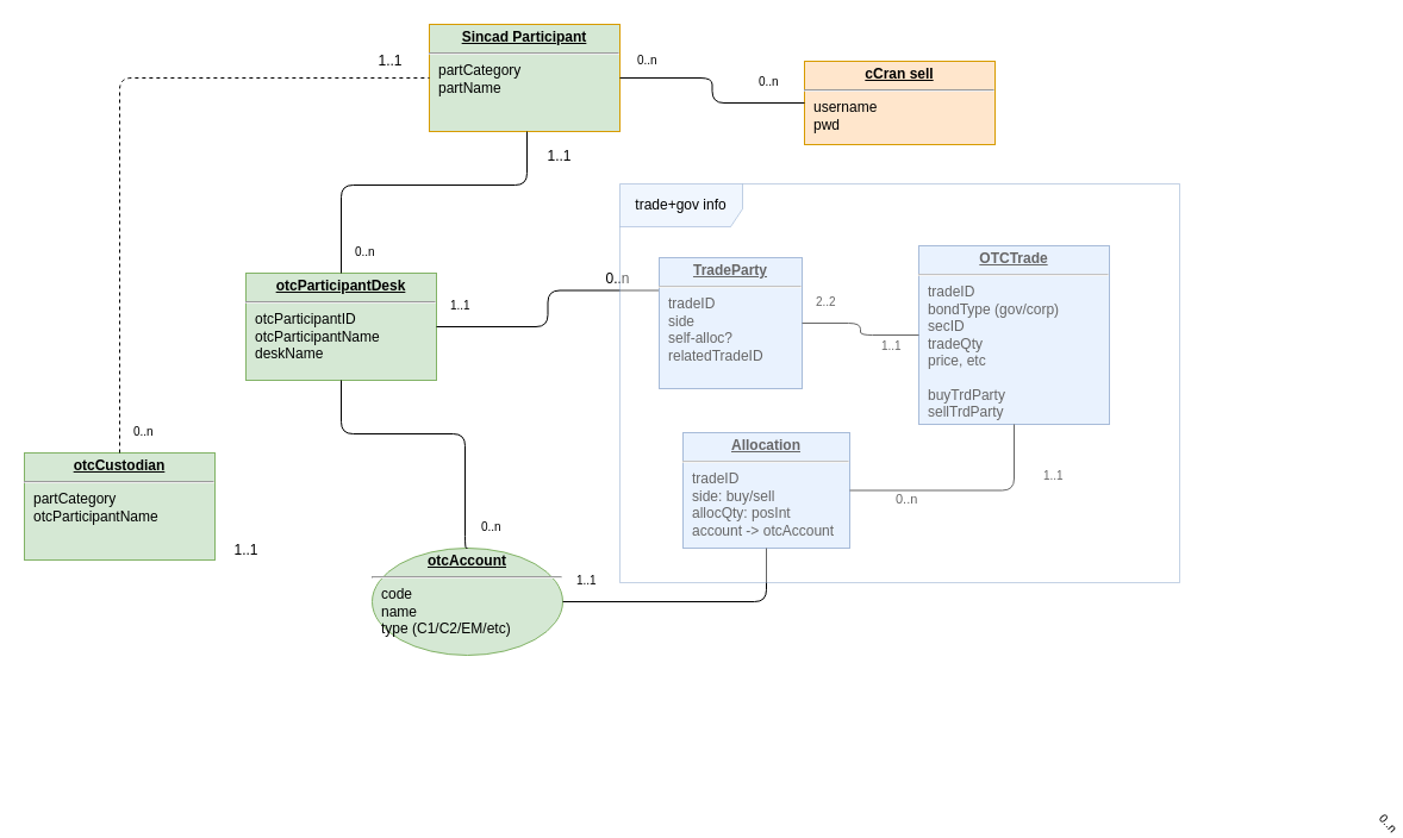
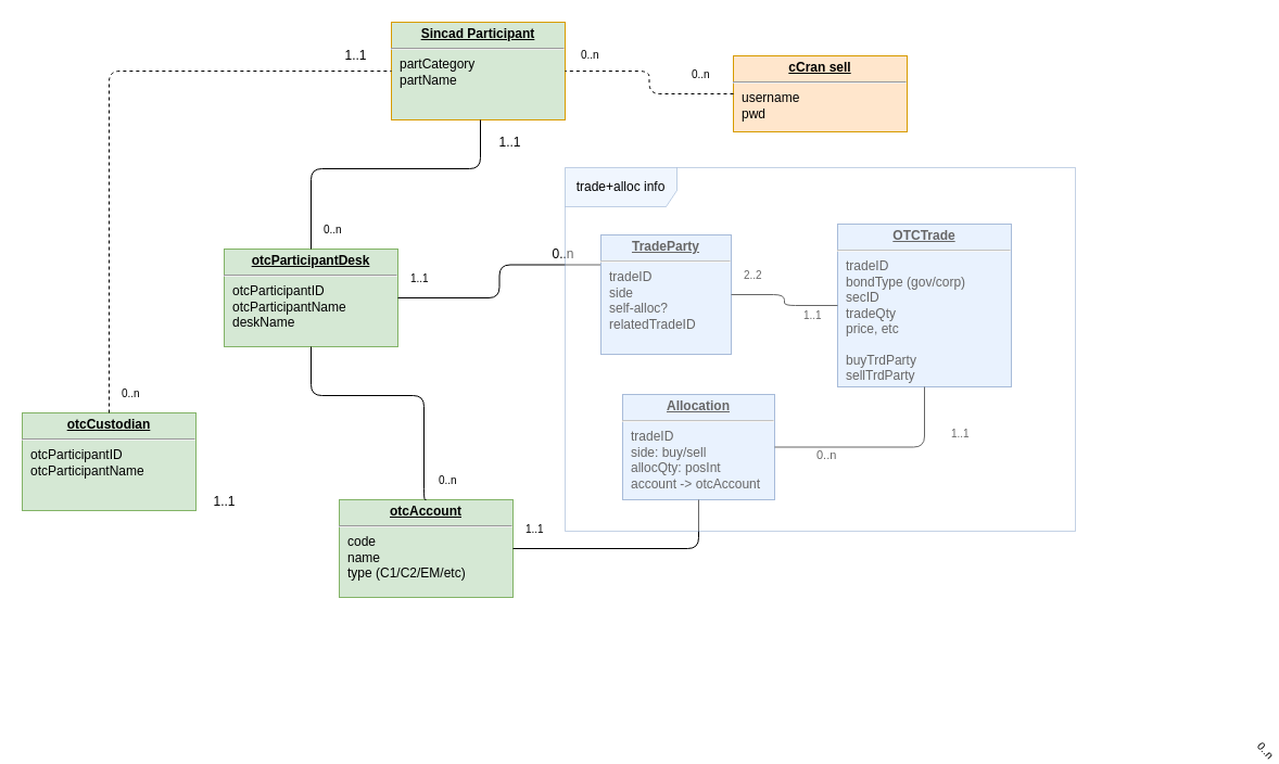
  <mxCell id="0" />
  <mxCell id="1" parent="0" />
  <mxCell id="2" value="&lt;p style=&quot;margin: 0px ; margin-top: 4px ; text-align: center ; text-decoration: underline&quot;&gt;&lt;b&gt;Sincad Participant&lt;/b&gt;&lt;/p&gt;&lt;hr&gt;&lt;p style=&quot;margin: 0px ; margin-left: 8px&quot;&gt;partCategory&lt;br&gt;partName&lt;br&gt;&lt;/p&gt;" style="verticalAlign=top;align=left;overflow=fill;fontSize=12;fontFamily=Helvetica;html=1;fillColor=#d5e8d4;strokeColor=#d79b00;" parent="1" vertex="1"><mxGeometry x="360" y="20" width="160" height="90" as="geometry" /></mxCell>
  <mxCell id="3" value="&lt;p style=&quot;margin: 0px ; margin-top: 4px ; text-align: center ; text-decoration: underline&quot;&gt;&lt;b&gt;otcParticipantDesk&lt;/b&gt;&lt;/p&gt;&lt;hr&gt;&lt;p style=&quot;margin: 0px ; margin-left: 8px&quot;&gt;otcParticipantID&lt;br&gt;otcParticipantName&lt;br&gt;deskName&lt;/p&gt;" style="verticalAlign=top;align=left;overflow=fill;fontSize=12;fontFamily=Helvetica;html=1;fillColor=#d5e8d4;strokeColor=#82b366;" parent="1" vertex="1"><mxGeometry x="206" y="229" width="160" height="90" as="geometry" /></mxCell>
- <mxCell id="4" value="&lt;p style=&quot;margin: 0px ; margin-top: 4px ; text-align: center ; text-decoration: underline&quot;&gt;&lt;b&gt;otcAccount&lt;/b&gt;&lt;/p&gt;&lt;hr&gt;&lt;p style=&quot;margin: 0px ; margin-left: 8px&quot;&gt;code&lt;br&gt;name&lt;/p&gt;&lt;p style=&quot;margin: 0px ; margin-left: 8px&quot;&gt;type (C1/C2/EM/etc)&lt;/p&gt;" style="ellipse;verticalAlign=top;align=left;overflow=fill;fontSize=12;fontFamily=Helvetica;html=1;fillColor=#d5e8d4;strokeColor=#82b366;" parent="1" vertex="1"><mxGeometry x="312" y="460" width="160" height="90" as="geometry" /></mxCell>
+ <mxCell id="4" value="&lt;p style=&quot;margin: 0px ; margin-top: 4px ; text-align: center ; text-decoration: underline&quot;&gt;&lt;b&gt;otcAccount&lt;/b&gt;&lt;/p&gt;&lt;hr&gt;&lt;p style=&quot;margin: 0px ; margin-left: 8px&quot;&gt;code&lt;br&gt;name&lt;/p&gt;&lt;p style=&quot;margin: 0px ; margin-left: 8px&quot;&gt;type (C1/C2/EM/etc)&lt;/p&gt;" style="verticalAlign=top;align=left;overflow=fill;fontSize=12;fontFamily=Helvetica;html=1;fillColor=#d5e8d4;strokeColor=#82b366;" parent="1" vertex="1"><mxGeometry x="312" y="460" width="160" height="90" as="geometry" /></mxCell>
  <mxCell id="5" value="" style="endArrow=none;html=1;startArrow=none;startFill=0;edgeStyle=orthogonalEdgeStyle;exitX=0.5;exitY=0;exitDx=0;exitDy=0;endFill=0;" parent="1" source="4" target="3" edge="1"><mxGeometry relative="1" as="geometry"><mxPoint x="235" y="321" as="sourcePoint" /><mxPoint x="395" y="321" as="targetPoint" /><Array as="points"><mxPoint x="390" y="364" /><mxPoint x="286" y="364" /></Array></mxGeometry></mxCell>
  <mxCell id="6" value="0..n" style="resizable=0;html=1;align=left;verticalAlign=top;labelBackgroundColor=#ffffff;fontSize=10;" parent="5" connectable="0" vertex="1"><mxGeometry x="-1" relative="1" as="geometry"><mxPoint x="10" y="-30" as="offset" /></mxGeometry></mxCell>
  <mxCell id="7" value="" style="resizable=0;html=1;align=right;verticalAlign=top;labelBackgroundColor=#ffffff;fontSize=10;" parent="5" connectable="0" vertex="1"><mxGeometry x="1" relative="1" as="geometry"><mxPoint x="-15.2" y="4.7" as="offset" /></mxGeometry></mxCell>
  <mxCell id="8" value="" style="endArrow=none;html=1;startArrow=none;startFill=0;edgeStyle=orthogonalEdgeStyle;exitX=0.5;exitY=0;exitDx=0;exitDy=0;endFill=0;" parent="1" source="3" target="2" edge="1"><mxGeometry x="-0.286" y="40" relative="1" as="geometry"><mxPoint x="615" y="281" as="sourcePoint" /><mxPoint x="545" y="141" as="targetPoint" /><Array as="points"><mxPoint x="286" y="155" /><mxPoint x="442" y="155" /></Array><mxPoint as="offset" /></mxGeometry></mxCell>
  <mxCell id="9" value="0..n" style="resizable=0;html=1;align=left;verticalAlign=top;labelBackgroundColor=#ffffff;fontSize=10;" parent="8" connectable="0" vertex="1"><mxGeometry x="-1" relative="1" as="geometry"><mxPoint x="10" y="-30" as="offset" /></mxGeometry></mxCell>
  <mxCell id="10" value="" style="resizable=0;html=1;align=right;verticalAlign=top;labelBackgroundColor=#ffffff;fontSize=10;" parent="8" connectable="0" vertex="1"><mxGeometry x="1" relative="1" as="geometry"><mxPoint x="-15.2" y="4.7" as="offset" /></mxGeometry></mxCell>
  <mxCell id="11" value="1..1" style="text;html=1;align=center;verticalAlign=middle;resizable=0;points=[];autosize=1;" parent="1" vertex="1"><mxGeometry x="449" y="121" width="40" height="20" as="geometry" /></mxCell>
  <mxCell id="12" value="" style="endArrow=none;html=1;startArrow=none;startFill=0;edgeStyle=orthogonalEdgeStyle;exitX=1;exitY=0.5;exitDx=0;exitDy=0;endFill=0;entryX=0;entryY=0.25;entryDx=0;entryDy=0;" parent="1" source="3" target="25" edge="1"><mxGeometry relative="1" as="geometry"><mxPoint x="285" y="271" as="sourcePoint" /><mxPoint x="485" y="221" as="targetPoint" /></mxGeometry></mxCell>
  <mxCell id="13" value="1..1" style="resizable=0;html=1;align=left;verticalAlign=top;labelBackgroundColor=#ffffff;fontSize=10;" parent="12" connectable="0" vertex="1"><mxGeometry x="-1" relative="1" as="geometry"><mxPoint x="10" y="-30" as="offset" /></mxGeometry></mxCell>
  <mxCell id="14" value="" style="resizable=0;html=1;align=right;verticalAlign=top;labelBackgroundColor=#ffffff;fontSize=10;" parent="12" connectable="0" vertex="1"><mxGeometry x="1" relative="1" as="geometry"><mxPoint x="-15.2" y="4.7" as="offset" /></mxGeometry></mxCell>
  <mxCell id="15" value="0..n" style="resizable=0;html=1;align=left;verticalAlign=top;labelBackgroundColor=#ffffff;fontSize=10;rotation=48;" parent="1" connectable="0" vertex="1"><mxGeometry x="575" y="476" as="geometry"><mxPoint x="545.331" y="-307.257" as="offset" /></mxGeometry></mxCell>
  <mxCell id="16" value="0..n" style="text;html=1;align=center;verticalAlign=middle;resizable=0;points=[];autosize=1;" parent="1" vertex="1"><mxGeometry x="498" y="224" width="40" height="20" as="geometry" /></mxCell>
- <mxCell id="17" value="&lt;p style=&quot;margin: 0px ; margin-top: 4px ; text-align: center ; text-decoration: underline&quot;&gt;&lt;b&gt;otcCustodian&lt;/b&gt;&lt;/p&gt;&lt;hr&gt;&lt;p style=&quot;margin: 0px ; margin-left: 8px&quot;&gt;partCategory&lt;br&gt;otcParticipantName&lt;br&gt;&lt;br&gt;&lt;/p&gt;" style="verticalAlign=top;align=left;overflow=fill;fontSize=12;fontFamily=Helvetica;html=1;fillColor=#d5e8d4;strokeColor=#82b366;" parent="1" vertex="1"><mxGeometry x="20" y="380" width="160" height="90" as="geometry" /></mxCell>
+ <mxCell id="17" value="&lt;p style=&quot;margin: 0px ; margin-top: 4px ; text-align: center ; text-decoration: underline&quot;&gt;&lt;b&gt;otcCustodian&lt;/b&gt;&lt;/p&gt;&lt;hr&gt;&lt;p style=&quot;margin: 0px ; margin-left: 8px&quot;&gt;otcParticipantID&lt;br&gt;otcParticipantName&lt;br&gt;&lt;br&gt;&lt;/p&gt;" style="verticalAlign=top;align=left;overflow=fill;fontSize=12;fontFamily=Helvetica;html=1;fillColor=#d5e8d4;strokeColor=#82b366;" parent="1" vertex="1"><mxGeometry x="20" y="380" width="160" height="90" as="geometry" /></mxCell>
  <mxCell id="18" value="1..1" style="text;html=1;align=center;verticalAlign=middle;resizable=0;points=[];autosize=1;" parent="1" vertex="1"><mxGeometry x="186" y="452" width="40" height="20" as="geometry" /></mxCell>
  <mxCell id="19" value="&lt;p style=&quot;margin: 0px ; margin-top: 4px ; text-align: center ; text-decoration: underline&quot;&gt;&lt;b&gt;cCran sell&lt;/b&gt;&lt;/p&gt;&lt;hr&gt;&lt;p style=&quot;margin: 0px ; margin-left: 8px&quot;&gt;username&lt;br&gt;pwd&lt;/p&gt;" style="verticalAlign=top;align=left;overflow=fill;fontSize=12;fontFamily=Helvetica;html=1;fillColor=#ffe6cc;strokeColor=#d79b00;" vertex="1" parent="1"><mxGeometry x="675" y="51" width="160" height="70" as="geometry" /></mxCell>
- <mxCell id="20" value="" style="endArrow=none;html=1;startArrow=none;startFill=0;edgeStyle=orthogonalEdgeStyle;exitX=0;exitY=0.5;exitDx=0;exitDy=0;endFill=0;" edge="1" parent="1" source="19" target="2"><mxGeometry relative="1" as="geometry"><mxPoint x="285" y="271" as="sourcePoint" /><mxPoint x="452.2" y="102.17" as="targetPoint" /></mxGeometry></mxCell>
+ <mxCell id="20" value="" style="endArrow=none;html=1;startArrow=none;startFill=0;edgeStyle=orthogonalEdgeStyle;exitX=0;exitY=0.5;exitDx=0;exitDy=0;endFill=0;dashed=1;" edge="1" parent="1" source="19" target="2"><mxGeometry relative="1" as="geometry"><mxPoint x="285" y="271" as="sourcePoint" /><mxPoint x="452.2" y="102.17" as="targetPoint" /></mxGeometry></mxCell>
  <mxCell id="21" value="0..n" style="resizable=0;html=1;align=left;verticalAlign=top;labelBackgroundColor=#ffffff;fontSize=10;" connectable="0" vertex="1" parent="20"><mxGeometry x="-1" relative="1" as="geometry"><mxPoint x="-40" y="-30" as="offset" /></mxGeometry></mxCell>
  <mxCell id="22" value="" style="resizable=0;html=1;align=right;verticalAlign=top;labelBackgroundColor=#ffffff;fontSize=10;" connectable="0" vertex="1" parent="20"><mxGeometry x="1" relative="1" as="geometry"><mxPoint x="-15.2" y="4.7" as="offset" /></mxGeometry></mxCell>
  <mxCell id="23" value="0..n" style="resizable=0;html=1;align=left;verticalAlign=top;labelBackgroundColor=#ffffff;fontSize=10;" connectable="0" vertex="1" parent="1"><mxGeometry x="573" y="68" as="geometry"><mxPoint x="-40" y="-30" as="offset" /></mxGeometry></mxCell>
  <mxCell id="24" value="&lt;p style=&quot;margin: 0px ; margin-top: 4px ; text-align: center ; text-decoration: underline&quot;&gt;&lt;b&gt;OTCTrade&lt;/b&gt;&lt;/p&gt;&lt;hr&gt;&lt;p style=&quot;margin: 0px ; margin-left: 8px&quot;&gt;tradeID&lt;/p&gt;&lt;p style=&quot;margin: 0px ; margin-left: 8px&quot;&gt;bondType (gov/corp)&lt;/p&gt;&lt;p style=&quot;margin: 0px ; margin-left: 8px&quot;&gt;secID&lt;/p&gt;&lt;p style=&quot;margin: 0px ; margin-left: 8px&quot;&gt;tradeQty&lt;/p&gt;&lt;p style=&quot;margin: 0px ; margin-left: 8px&quot;&gt;price, etc&lt;/p&gt;&lt;p style=&quot;margin: 0px ; margin-left: 8px&quot;&gt;&lt;br&gt;&lt;/p&gt;&lt;p style=&quot;margin: 0px ; margin-left: 8px&quot;&gt;buyTrdParty&lt;/p&gt;&lt;p style=&quot;margin: 0px ; margin-left: 8px&quot;&gt;sellTrdParty&lt;/p&gt;" style="verticalAlign=top;align=left;overflow=fill;fontSize=12;fontFamily=Helvetica;html=1;fillColor=#dae8fc;strokeColor=#6c8ebf;" vertex="1" parent="1"><mxGeometry x="771" y="206" width="160" height="150" as="geometry" /></mxCell>
  <mxCell id="25" value="&lt;p style=&quot;margin: 0px ; margin-top: 4px ; text-align: center ; text-decoration: underline&quot;&gt;&lt;b&gt;TradeParty&lt;/b&gt;&lt;/p&gt;&lt;hr&gt;&lt;p style=&quot;margin: 0px ; margin-left: 8px&quot;&gt;tradeID&lt;/p&gt;&lt;p style=&quot;margin: 0px ; margin-left: 8px&quot;&gt;side&lt;/p&gt;&lt;p style=&quot;margin: 0px ; margin-left: 8px&quot;&gt;self-alloc?&lt;/p&gt;&lt;p style=&quot;margin: 0px ; margin-left: 8px&quot;&gt;relatedTradeID&lt;/p&gt;&lt;p style=&quot;margin: 0px ; margin-left: 8px&quot;&gt;&lt;span style=&quot;font-family: monospace ; font-size: 0px&quot;&gt;%3CmxGraphModel%3E%3Croot%3E%3CmxCell%20id%3D%220%22%2F%3E%3CmxCell%20id%3D%221%22%20parent%3D%220%22%2F%3E%3CmxCell%20id%3D%222%22%20value%3D%22%26lt%3Bp%20style%3D%26quot%3Bmargin%3A%200px%20%3B%20margin-top%3A%204px%20%3B%20text-align%3A%20center%20%3B%20text-decoration%3A%20underline%26quot%3B%26gt%3B%26lt%3Bb%26gt%3BTradeSide%26lt%3B%2Fb%26gt%3B%26lt%3B%2Fp%26gt%3B%26lt%3Bhr%26gt%3B%26lt%3Bp%20style%3D%26quot%3Bmargin%3A%200px%20%3B%20margin-left%3A%208px%26quot%3B%26gt%3BtradeID%26lt%3B%2Fp%26gt%3B%26lt%3Bp%20style%3D%26quot%3Bmargin%3A%200px%20%3B%20margin-left%3A%208px%26quot%3B%26gt%3BbondType%20(gov%2Fcorp)%26lt%3B%2Fp%26gt%3B%26lt%3Bp%20style%3D%26quot%3Bmargin%3A%200px%20%3B%20margin-left%3A%208px%26quot%3B%26gt%3BsecID%26lt%3B%2Fp%26gt%3B%26lt%3Bp%20style%3D%26quot%3Bmargin%3A%200px%20%3B%20margin-left%3A%208px%26quot%3B%26gt%3Bquantity%26lt%3B%2Fp%26gt%3B%26lt%3Bp%20style%3D%26quot%3Bmargin%3A%200px%20%3B%20margin-left%3A%208px%26quot%3B%26gt%3Bprice%2C%20etc%26lt%3B%2Fp%26gt%3B%26lt%3Bp%20style%3D%26quot%3Bmargin%3A%200px%20%3B%20margin-left%3A%208px%26quot%3B%26gt%3B%26lt%3Bbr%26gt%3B%26lt%3B%2Fp%26gt%3B%26lt%3Bp%20style%3D%26quot%3Bmargin%3A%200px%20%3B%20margin-left%3A%208px%26quot%3B%26gt%3BrelatedTradeID%26lt%3B%2Fp%26gt%3B%26lt%3Bp%20style%3D%26quot%3Bmargin%3A%200px%20%3B%20margin-left%3A%208px%26quot%3B%26gt%3Bself-alloc%3F%26lt%3B%2Fp%26gt%3B%26lt%3Bp%20style%3D%26quot%3Bmargin%3A%200px%20%3B%20margin-left%3A%208px%26quot%3B%26gt%3B%26lt%3Bbr%26gt%3B%26lt%3B%2Fp%26gt%3B%22%20style%3D%22verticalAlign%3Dtop%3Balign%3Dleft%3Boverflow%3Dfill%3BfontSize%3D12%3BfontFamily%3DHelvetica%3Bhtml%3D1%3BfillColor%3D%23dae8fc%3BstrokeColor%3D%236c8ebf%3B%22%20vertex%3D%221%22%20parent%3D%221%22%3E%3CmxGeometry%20x%3D%22550%22%20y%3D%22220%22%20width%3D%22160%22%20height%3D%22160%22%20as%3D%22geometry%22%2F%3E%3C%2FmxCell%3E%3C%2Froot%3E%3C%2FmxGraphModel%&lt;/span&gt;&lt;/p&gt;" style="verticalAlign=top;align=left;overflow=fill;fontSize=12;fontFamily=Helvetica;html=1;fillColor=#dae8fc;strokeColor=#6c8ebf;" vertex="1" parent="1"><mxGeometry x="553" y="216" width="120" height="110" as="geometry" /></mxCell>
  <mxCell id="26" value="&lt;p style=&quot;margin: 0px ; margin-top: 4px ; text-align: center ; text-decoration: underline&quot;&gt;&lt;b&gt;Allocation&lt;/b&gt;&lt;/p&gt;&lt;hr&gt;&lt;p style=&quot;margin: 0px ; margin-left: 8px&quot;&gt;tradeID&lt;/p&gt;&lt;p style=&quot;margin: 0px ; margin-left: 8px&quot;&gt;side: buy/sell&lt;/p&gt;&lt;p style=&quot;margin: 0px ; margin-left: 8px&quot;&gt;allocQty: posInt&amp;nbsp;&lt;/p&gt;&lt;p style=&quot;margin: 0px ; margin-left: 8px&quot;&gt;account -&amp;gt; otcAccount&lt;/p&gt;" style="verticalAlign=top;align=left;overflow=fill;fontSize=12;fontFamily=Helvetica;html=1;fillColor=#dae8fc;strokeColor=#6c8ebf;" vertex="1" parent="1"><mxGeometry x="573" y="363" width="140" height="97" as="geometry" /></mxCell>
  <mxCell id="27" value="" style="endArrow=none;html=1;startArrow=none;startFill=0;edgeStyle=orthogonalEdgeStyle;exitX=1;exitY=0.5;exitDx=0;exitDy=0;endFill=0;entryX=0;entryY=0.5;entryDx=0;entryDy=0;" edge="1" parent="1" source="25" target="24"><mxGeometry relative="1" as="geometry"><mxPoint x="365" y="316" as="sourcePoint" /><mxPoint x="525" y="258.5" as="targetPoint" /></mxGeometry></mxCell>
  <mxCell id="28" value="2..2" style="resizable=0;html=1;align=left;verticalAlign=top;labelBackgroundColor=#ffffff;fontSize=10;" connectable="0" vertex="1" parent="27"><mxGeometry x="-1" relative="1" as="geometry"><mxPoint x="10" y="-30" as="offset" /></mxGeometry></mxCell>
  <mxCell id="29" value="" style="resizable=0;html=1;align=right;verticalAlign=top;labelBackgroundColor=#ffffff;fontSize=10;" connectable="0" vertex="1" parent="27"><mxGeometry x="1" relative="1" as="geometry"><mxPoint x="-15.2" y="4.7" as="offset" /></mxGeometry></mxCell>
  <mxCell id="30" value="" style="endArrow=none;html=1;startArrow=none;startFill=0;edgeStyle=orthogonalEdgeStyle;exitX=1;exitY=0.5;exitDx=0;exitDy=0;endFill=0;entryX=0.5;entryY=1;entryDx=0;entryDy=0;" edge="1" parent="1" source="26" target="24"><mxGeometry relative="1" as="geometry"><mxPoint x="785" y="402.5" as="sourcePoint" /><mxPoint x="945" y="345" as="targetPoint" /></mxGeometry></mxCell>
  <mxCell id="31" value="1..1" style="resizable=0;html=1;align=left;verticalAlign=top;labelBackgroundColor=#ffffff;fontSize=10;" connectable="0" vertex="1" parent="30"><mxGeometry x="-1" relative="1" as="geometry"><mxPoint x="161" y="-24.5" as="offset" /></mxGeometry></mxCell>
  <mxCell id="32" value="" style="resizable=0;html=1;align=right;verticalAlign=top;labelBackgroundColor=#ffffff;fontSize=10;" connectable="0" vertex="1" parent="30"><mxGeometry x="1" relative="1" as="geometry"><mxPoint x="-15.2" y="4.7" as="offset" /></mxGeometry></mxCell>
  <mxCell id="33" value="" style="endArrow=none;html=1;startArrow=none;startFill=0;edgeStyle=orthogonalEdgeStyle;exitX=1;exitY=0.5;exitDx=0;exitDy=0;endFill=0;entryX=0.5;entryY=1;entryDx=0;entryDy=0;" edge="1" parent="1" source="4" target="26"><mxGeometry relative="1" as="geometry"><mxPoint x="735" y="452.5" as="sourcePoint" /><mxPoint x="785" y="311" as="targetPoint" /></mxGeometry></mxCell>
  <mxCell id="34" value="1..1" style="resizable=0;html=1;align=left;verticalAlign=top;labelBackgroundColor=#ffffff;fontSize=10;" connectable="0" vertex="1" parent="33"><mxGeometry x="-1" relative="1" as="geometry"><mxPoint x="10" y="-30" as="offset" /></mxGeometry></mxCell>
  <mxCell id="35" value="" style="resizable=0;html=1;align=right;verticalAlign=top;labelBackgroundColor=#ffffff;fontSize=10;" connectable="0" vertex="1" parent="33"><mxGeometry x="1" relative="1" as="geometry"><mxPoint x="-15.2" y="4.7" as="offset" /></mxGeometry></mxCell>
  <mxCell id="36" value="1..1" style="resizable=0;html=1;align=left;verticalAlign=top;labelBackgroundColor=#ffffff;fontSize=10;direction=west;" connectable="0" vertex="1" parent="1"><mxGeometry x="703" y="346" as="geometry"><mxPoint x="35" y="-68" as="offset" /></mxGeometry></mxCell>
  <mxCell id="37" value="&lt;font style=&quot;font-size: 11px&quot;&gt;0..n&lt;/font&gt;" style="resizable=0;html=1;align=left;verticalAlign=top;labelBackgroundColor=#ffffff;fontSize=10;" connectable="0" vertex="1" parent="1"><mxGeometry x="620" y="489" as="geometry"><mxPoint x="130" y="-83" as="offset" /></mxGeometry></mxCell>
- <mxCell id="38" value="trade+gov info" style="shape=umlFrame;whiteSpace=wrap;html=1;shadow=0;comic=0;opacity=40;swimlaneFillColor=#ffffff;fillColor=#dae8fc;strokeColor=#6c8ebf;width=103;height=36;" vertex="1" parent="1"><mxGeometry x="520" y="154" width="470" height="335" as="geometry" /></mxCell>
+ <mxCell id="38" value="trade+alloc info" style="shape=umlFrame;whiteSpace=wrap;html=1;shadow=0;comic=0;opacity=40;swimlaneFillColor=#ffffff;fillColor=#dae8fc;strokeColor=#6c8ebf;width=103;height=36;" vertex="1" parent="1"><mxGeometry x="520" y="154" width="470" height="335" as="geometry" /></mxCell>
  <mxCell id="39" value="" style="endArrow=none;html=1;startArrow=none;startFill=0;edgeStyle=orthogonalEdgeStyle;exitX=0.5;exitY=0;exitDx=0;exitDy=0;endFill=0;entryX=0;entryY=0.5;entryDx=0;entryDy=0;dashed=1;" edge="1" parent="1" source="17" target="2"><mxGeometry relative="1" as="geometry"><mxPoint x="485" y="521" as="sourcePoint" /><mxPoint x="296" y="329" as="targetPoint" /></mxGeometry></mxCell>
  <mxCell id="40" value="0..n" style="resizable=0;html=1;align=left;verticalAlign=top;labelBackgroundColor=#ffffff;fontSize=10;" connectable="0" vertex="1" parent="39"><mxGeometry x="-1" relative="1" as="geometry"><mxPoint x="10" y="-30" as="offset" /></mxGeometry></mxCell>
  <mxCell id="41" value="" style="resizable=0;html=1;align=right;verticalAlign=top;labelBackgroundColor=#ffffff;fontSize=10;" connectable="0" vertex="1" parent="39"><mxGeometry x="1" relative="1" as="geometry"><mxPoint x="-15.2" y="4.7" as="offset" /></mxGeometry></mxCell>
  <mxCell id="42" value="1..1" style="text;html=1;align=center;verticalAlign=middle;resizable=0;points=[];autosize=1;" vertex="1" parent="1"><mxGeometry x="307" y="41" width="40" height="20" as="geometry" /></mxCell>
